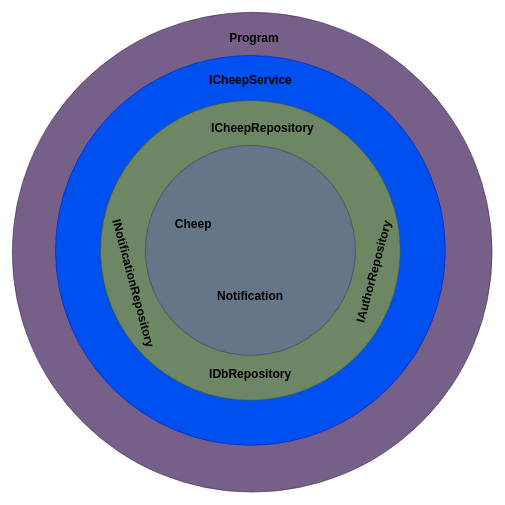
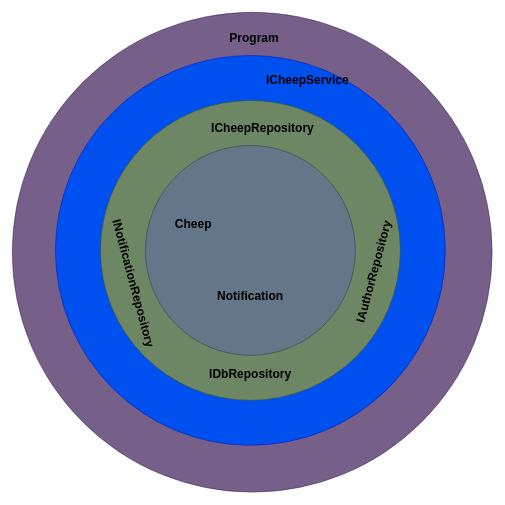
  <mxCell id="0" />
  <mxCell id="1" parent="0" />
  <mxCell id="2" value="" style="ellipse;whiteSpace=wrap;html=1;aspect=fixed;movable=0;resizable=0;rotatable=0;deletable=0;editable=0;locked=1;connectable=0;fillColor=#76608a;fontColor=#ffffff;strokeColor=#432D57;" vertex="1" parent="1"><mxGeometry x="20" y="20" width="800" height="800" as="geometry" /></mxCell>
  <mxCell id="3" value="" style="ellipse;whiteSpace=wrap;html=1;aspect=fixed;movable=0;resizable=0;rotatable=0;deletable=0;editable=0;locked=1;connectable=0;fillColor=#0050ef;fontColor=#ffffff;strokeColor=#001DBC;" vertex="1" parent="1"><mxGeometry x="92" y="92" width="650" height="650" as="geometry" /></mxCell>
  <mxCell id="4" value="" style="ellipse;whiteSpace=wrap;html=1;aspect=fixed;movable=0;resizable=0;rotatable=0;deletable=0;editable=0;locked=1;connectable=0;fillColor=#6d8764;fontColor=#ffffff;strokeColor=#3A5431;" vertex="1" parent="1"><mxGeometry x="167" y="167" width="500" height="500" as="geometry" /></mxCell>
  <mxCell id="5" value="" style="ellipse;whiteSpace=wrap;html=1;aspect=fixed;movable=0;resizable=0;rotatable=0;deletable=0;editable=0;locked=1;connectable=0;fillColor=#647687;strokeColor=#314354;fontColor=#ffffff;" vertex="1" parent="1"><mxGeometry x="242" y="242" width="350" height="350" as="geometry" /></mxCell>
  <mxCell id="6" value="&lt;font style=&quot;font-size: 20px;&quot;&gt;&lt;b&gt;Notification&lt;/b&gt;&lt;/font&gt;" style="text;strokeColor=none;align=center;fillColor=none;html=1;verticalAlign=middle;whiteSpace=wrap;rounded=0;" vertex="1" parent="1"><mxGeometry x="352" y="477" width="130" height="30" as="geometry" /></mxCell>
  <mxCell id="7" value="&lt;span style=&quot;font-size: 20px;&quot;&gt;&lt;b&gt;Cheep&lt;/b&gt;&lt;/span&gt;" style="text;strokeColor=none;align=center;fillColor=none;html=1;verticalAlign=middle;whiteSpace=wrap;rounded=0;" vertex="1" parent="1"><mxGeometry x="292" y="357" width="60" height="30" as="geometry" /></mxCell>
  <mxCell id="8" style="edgeStyle=orthogonalEdgeStyle;rounded=0;orthogonalLoop=1;jettySize=auto;html=1;exitX=0.5;exitY=1;exitDx=0;exitDy=0;" edge="1" parent="1" source="6" target="6"><mxGeometry relative="1" as="geometry" /></mxCell>
- <mxCell id="9" value="&lt;span style=&quot;font-size: 20px;&quot;&gt;&lt;b&gt;ICheepService&lt;/b&gt;&lt;/span&gt;" style="text;strokeColor=none;align=center;fillColor=none;html=1;verticalAlign=middle;whiteSpace=wrap;rounded=0;" vertex="1" parent="1"><mxGeometry x="335" y="117" width="165" height="30" as="geometry" /></mxCell>
+ <mxCell id="9" value="&lt;span style=&quot;font-size: 20px;&quot;&gt;&lt;b&gt;ICheepService&lt;/b&gt;&lt;/span&gt;" style="text;strokeColor=none;align=center;fillColor=none;html=1;verticalAlign=middle;whiteSpace=wrap;rounded=0;" vertex="1" parent="1"><mxGeometry x="430" y="117" width="165" height="30" as="geometry" /></mxCell>
  <mxCell id="10" value="&lt;span style=&quot;font-size: 20px;&quot;&gt;&lt;b&gt;ICheepRepository&lt;/b&gt;&lt;/span&gt;" style="text;strokeColor=none;align=center;fillColor=none;html=1;verticalAlign=middle;whiteSpace=wrap;rounded=0;" vertex="1" parent="1"><mxGeometry x="355" y="197" width="165" height="30" as="geometry" /></mxCell>
  <mxCell id="11" value="&lt;span style=&quot;font-size: 20px;&quot;&gt;&lt;b&gt;INotificationRepository&lt;/b&gt;&lt;/span&gt;" style="text;strokeColor=none;align=center;fillColor=none;html=1;verticalAlign=middle;whiteSpace=wrap;rounded=0;rotation=75;" vertex="1" parent="1"><mxGeometry x="106" y="457" width="235" height="30" as="geometry" /></mxCell>
  <mxCell id="12" value="&lt;span style=&quot;font-size: 20px;&quot;&gt;&lt;b&gt;IAuthorRepository&lt;/b&gt;&lt;/span&gt;" style="text;strokeColor=none;align=center;fillColor=none;html=1;verticalAlign=middle;whiteSpace=wrap;rounded=0;rotation=-75;" vertex="1" parent="1"><mxGeometry x="532" y="437" width="180" height="30" as="geometry" /></mxCell>
  <mxCell id="13" value="&lt;span style=&quot;font-size: 20px;&quot;&gt;&lt;b&gt;IDbRepository&lt;/b&gt;&lt;/span&gt;" style="text;strokeColor=none;align=center;fillColor=none;html=1;verticalAlign=middle;whiteSpace=wrap;rounded=0;rotation=0;" vertex="1" parent="1"><mxGeometry x="341" y="607" width="152" height="30" as="geometry" /></mxCell>
  <mxCell id="14" value="&lt;span style=&quot;font-size: 20px;&quot;&gt;&lt;b&gt;Program&lt;/b&gt;&lt;/span&gt;" style="text;strokeColor=none;align=center;fillColor=none;html=1;verticalAlign=middle;whiteSpace=wrap;rounded=0;" vertex="1" parent="1"><mxGeometry x="341" y="47" width="165" height="30" as="geometry" /></mxCell>
